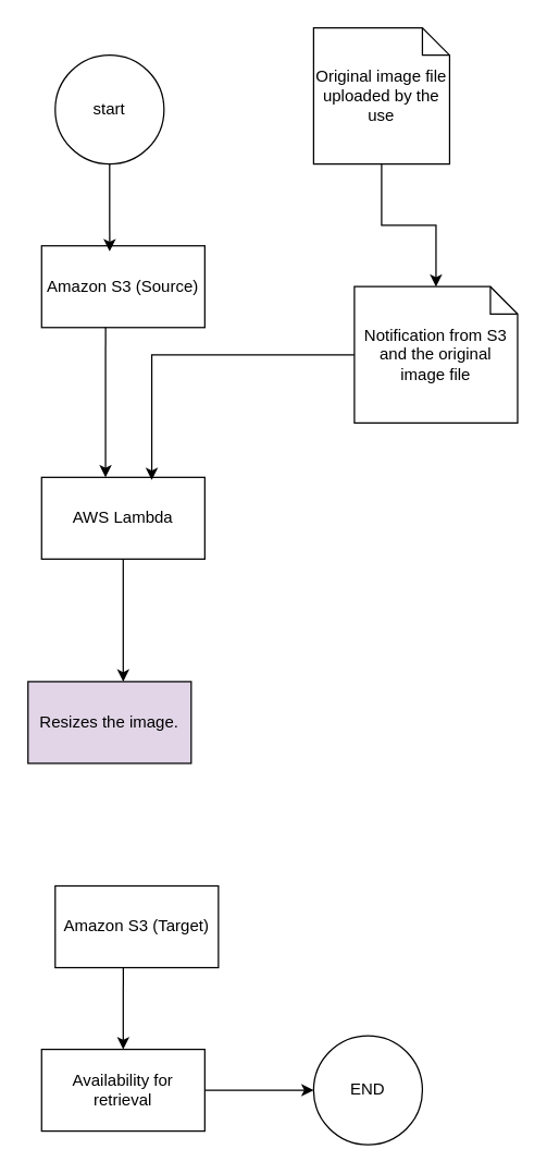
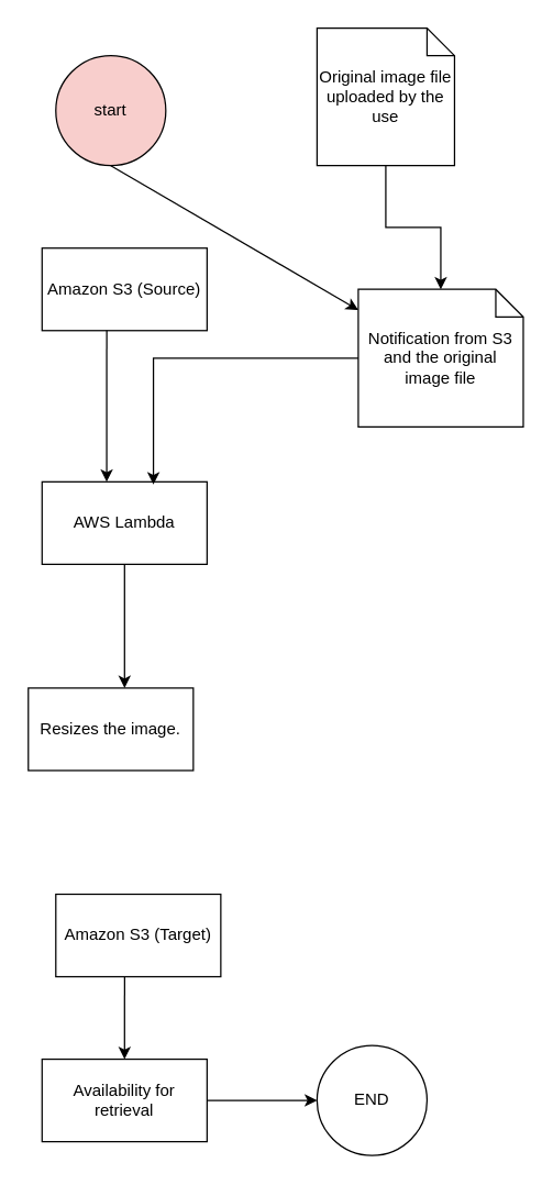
  <mxCell id="0" />
  <mxCell id="1" parent="0" />
  <mxCell id="2" value="&lt;meta charset=&quot;utf-8&quot;&gt;Amazon S3 (Source)" style="rounded=0;whiteSpace=wrap;html=1;" vertex="1" parent="1"><mxGeometry x="30" y="180" width="120" height="60" as="geometry" /></mxCell>
- <mxCell id="3" value="start" style="ellipse;whiteSpace=wrap;html=1;aspect=fixed;" vertex="1" parent="1"><mxGeometry x="40" y="40" width="80" height="80" as="geometry" /></mxCell>
- <mxCell id="4" value="" style="endArrow=classic;html=1;rounded=0;exitX=0.5;exitY=1;exitDx=0;exitDy=0;entryX=0.417;entryY=0.067;entryDx=0;entryDy=0;entryPerimeter=0;" edge="1" parent="1" source="3" target="2"><mxGeometry width="50" height="50" relative="1" as="geometry"><mxPoint x="160" y="330" as="sourcePoint" /><mxPoint x="210" y="280" as="targetPoint" /></mxGeometry></mxCell>
+ <mxCell id="3" value="start" style="ellipse;whiteSpace=wrap;html=1;aspect=fixed;fillColor=#f8cecc;" vertex="1" parent="1"><mxGeometry x="40" y="40" width="80" height="80" as="geometry" /></mxCell>
+ <mxCell id="4" value="" style="endArrow=classic;html=1;rounded=0;exitX=0.5;exitY=1;exitDx=0;exitDy=0;" edge="1" parent="1" source="3" target="9"><mxGeometry width="50" height="50" relative="1" as="geometry"><mxPoint x="160" y="330" as="sourcePoint" /><mxPoint x="210" y="280" as="targetPoint" /></mxGeometry></mxCell>
  <mxCell id="5" value="AWS Lambda" style="rounded=0;whiteSpace=wrap;html=1;" vertex="1" parent="1"><mxGeometry x="30" y="350" width="120" height="60" as="geometry" /></mxCell>
  <mxCell id="6" value="Original image file uploaded by the use" style="shape=note;size=20;whiteSpace=wrap;html=1;" vertex="1" parent="1"><mxGeometry x="230" y="20" width="100" height="100" as="geometry" /></mxCell>
  <mxCell id="7" style="edgeStyle=orthogonalEdgeStyle;rounded=0;orthogonalLoop=1;jettySize=auto;html=1;" edge="1" parent="1" source="6" target="9"><mxGeometry relative="1" as="geometry" /></mxCell>
  <mxCell id="8" value="" style="endArrow=classic;html=1;rounded=0;exitX=0.392;exitY=1;exitDx=0;exitDy=0;exitPerimeter=0;" edge="1" parent="1" source="2"><mxGeometry width="50" height="50" relative="1" as="geometry"><mxPoint x="160" y="330" as="sourcePoint" /><mxPoint x="77" y="350" as="targetPoint" /></mxGeometry></mxCell>
  <mxCell id="9" value="Notification from S3 and the original image file" style="shape=note;size=20;whiteSpace=wrap;html=1;" vertex="1" parent="1"><mxGeometry x="260" y="210" width="120" height="100" as="geometry" /></mxCell>
  <mxCell id="10" style="edgeStyle=orthogonalEdgeStyle;rounded=0;orthogonalLoop=1;jettySize=auto;html=1;entryX=0.675;entryY=0.033;entryDx=0;entryDy=0;entryPerimeter=0;" edge="1" parent="1" source="9" target="5"><mxGeometry relative="1" as="geometry" /></mxCell>
- <mxCell id="11" value="Resizes the image." style="rounded=0;whiteSpace=wrap;html=1;fillColor=#e1d5e7;" vertex="1" parent="1"><mxGeometry x="20" y="500" width="120" height="60" as="geometry" /></mxCell>
+ <mxCell id="11" value="Resizes the image." style="rounded=0;whiteSpace=wrap;html=1;" vertex="1" parent="1"><mxGeometry x="20" y="500" width="120" height="60" as="geometry" /></mxCell>
  <mxCell id="12" value="" style="endArrow=classic;html=1;rounded=0;exitX=0.5;exitY=1;exitDx=0;exitDy=0;" edge="1" parent="1" source="5"><mxGeometry width="50" height="50" relative="1" as="geometry"><mxPoint x="160" y="430" as="sourcePoint" /><mxPoint x="90" y="500" as="targetPoint" /></mxGeometry></mxCell>
  <mxCell id="13" value="Amazon S3 (Target)" style="rounded=0;whiteSpace=wrap;html=1;" vertex="1" parent="1"><mxGeometry x="40" y="650" width="120" height="60" as="geometry" /></mxCell>
  <mxCell id="14" style="edgeStyle=orthogonalEdgeStyle;rounded=0;orthogonalLoop=1;jettySize=auto;html=1;" edge="1" parent="1" source="15" target="17"><mxGeometry relative="1" as="geometry" /></mxCell>
  <mxCell id="15" value="Availability for retrieval" style="rounded=0;whiteSpace=wrap;html=1;" vertex="1" parent="1"><mxGeometry x="30" y="770" width="120" height="60" as="geometry" /></mxCell>
  <mxCell id="16" value="" style="endArrow=classic;html=1;rounded=0;entryX=0.5;entryY=0;entryDx=0;entryDy=0;exitX=0.417;exitY=1;exitDx=0;exitDy=0;exitPerimeter=0;" edge="1" parent="1" source="13" target="15"><mxGeometry width="50" height="50" relative="1" as="geometry"><mxPoint x="160" y="700" as="sourcePoint" /><mxPoint x="210" y="650" as="targetPoint" /></mxGeometry></mxCell>
  <mxCell id="17" value="END" style="ellipse;whiteSpace=wrap;html=1;aspect=fixed;" vertex="1" parent="1"><mxGeometry x="230" y="760" width="80" height="80" as="geometry" /></mxCell>
